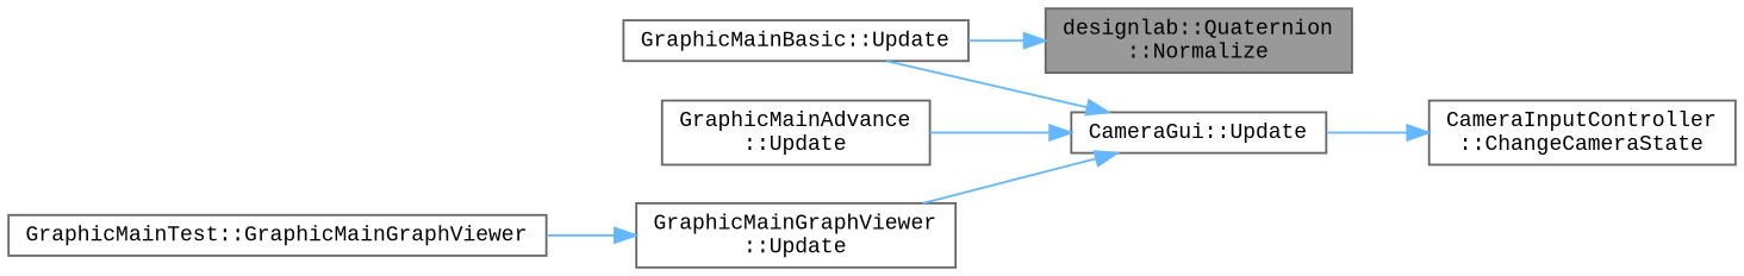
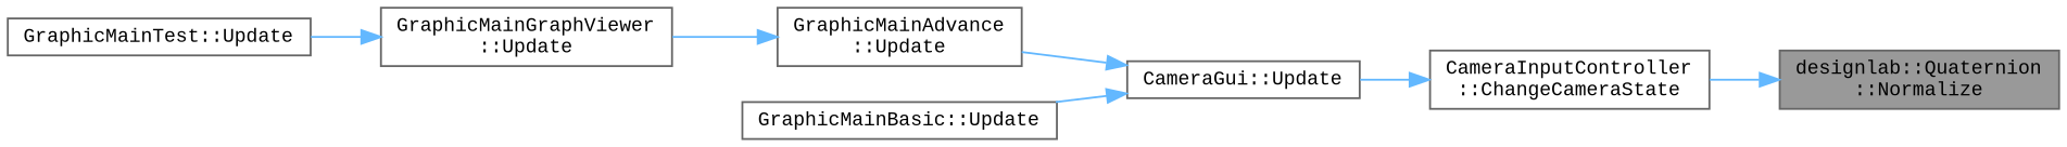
  digraph {
    fontname="Liberation Mono"
    rankdir=RL
    node [color=grey40 fillcolor=white fontname="Liberation Mono" fontsize=10 shape=box style=filled]
    edge [color=steelblue1 dir=back fontname="Liberation Mono" fontsize=10 labelfontname=Helvetica labelfontsize=10 style=solid]
    n1 [color=gray40 fillcolor=grey60 fontcolor=black height=0.2 label="designlab::Quaternion\l::Normalize" width=0.4]
    n2 [height=0.2 label="CameraInputController\l::ChangeCameraState" width=0.4]
    n3 [height=0.2 label="CameraGui::Update" width=0.4]
    n4 [height=0.2 label="GraphicMainAdvance\l::Update" width=0.4]
    n5 [height=0.2 label="GraphicMainBasic::Update" width=0.4]
    n6 [height=0.2 label="GraphicMainGraphViewer\l::Update" width=0.4]
-   n7 [height=0.2 label="GraphicMainTest::GraphicMainGraphViewer" width=0.4]
-   n1 -> n5
+   n7 [height=0.2 label="GraphicMainTest::Update" width=0.4]
+   n1 -> n2
    n2 -> n3
    n3 -> n4
    n3 -> n5
-   n3 -> n6
+   n4 -> n6
    n6 -> n7
  }
